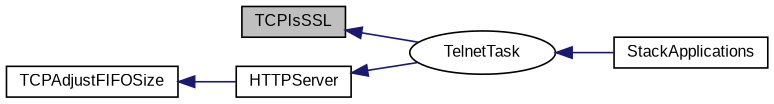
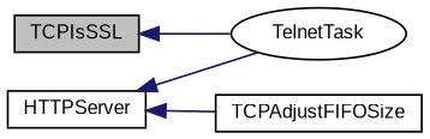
  digraph {
    fontname="Liberation Sans"
    rankdir=LR
    node [color=black fillcolor=white fontname="Liberation Sans" fontsize=10 shape=box style=filled]
    edge [color=midnightblue dir=back fontname="Liberation Sans" fontsize=10 labelfontname=Helvetica labelfontsize=10 style=solid]
    n1 [fillcolor=grey75 fontcolor=black height=0.2 label=TCPIsSSL width=0.4]
    n2 [height=0.2 label=TelnetTask shape=ellipse width=0.4]
    n3 [height=0.2 label=TCPAdjustFIFOSize width=0.4]
    n4 [height=0.2 label=HTTPServer width=0.4]
-   n5 [height=0.2 label=StackApplications width=0.4]
    n1 -> n2
-   n2 -> n5
-   n3 -> n4
+   n4 -> n3
    n4 -> n2
  }
